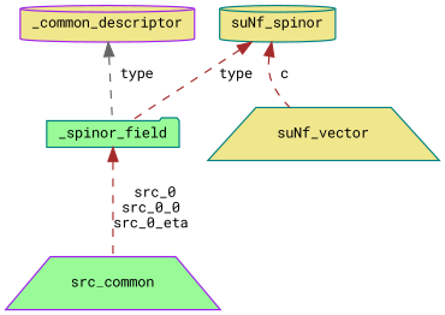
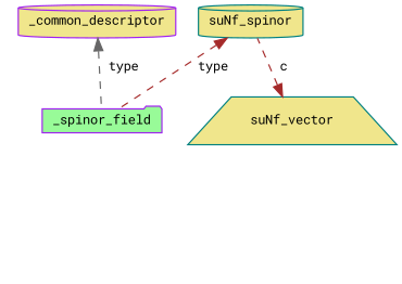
  digraph {
    fontname="Roboto Mono"
    node [color=teal fillcolor=khaki fontname="Roboto Mono" fontsize=10 shape=trapezium style=filled]
    edge [color=brown dir=back fontname="Roboto Mono" fontsize=10 labelfontname=Helvetica labelfontsize=10 style=dashed]
-   n1 [color=purple fillcolor=palegreen fontcolor=black height=0.2 label=src_common width=0.4]
-   n2 [fillcolor=palegreen height=0.2 label=_spinor_field shape=folder width=0.4]
+   n2 [color=purple fillcolor=palegreen height=0.2 label=_spinor_field shape=folder width=0.4]
    n3 [color=purple height=0.2 label=_common_descriptor shape=cylinder width=0.4]
    n4 [height=0.2 label=suNf_spinor shape=cylinder width=0.4]
    n5 [height=0.2 label=suNf_vector width=0.4]
-   n2 -> n1 [label=" src_0\nsrc_0_0\nsrc_0_eta"]
    n3 -> n2 [color=gray40 label=" type"]
    n4 -> n2 [label=" type"]
-   n4 -> n5 [label=" c"]
+   n5 -> n4 [label=" c"]
  }
